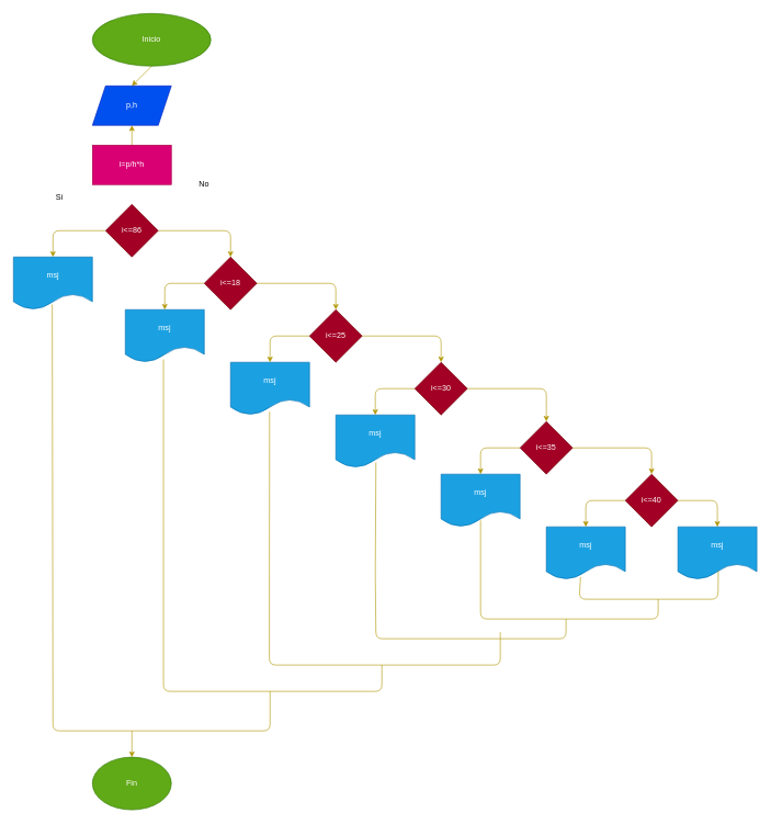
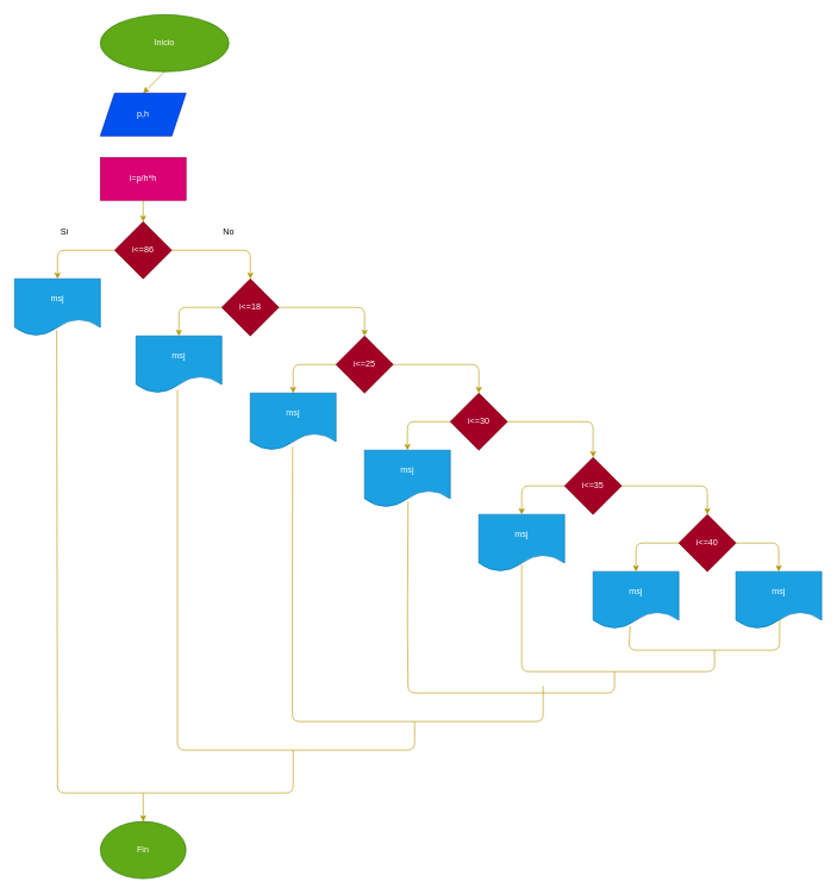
  <mxCell id="0" />
  <mxCell id="1" parent="0" />
  <mxCell id="2" style="edgeStyle=none;html=1;exitX=0.5;exitY=1;exitDx=0;exitDy=0;entryX=0.5;entryY=0;entryDx=0;entryDy=0;fillColor=#e3c800;strokeColor=#B09500;" parent="1" source="3" target="4" edge="1"><mxGeometry relative="1" as="geometry" /></mxCell>
  <mxCell id="3" value="Inicio" style="ellipse;whiteSpace=wrap;html=1;fillColor=#60a917;fontColor=#ffffff;strokeColor=#2D7600;" parent="1" vertex="1"><mxGeometry x="140" y="20" width="180" height="80" as="geometry" /></mxCell>
  <mxCell id="4" value="p,h" style="shape=parallelogram;perimeter=parallelogramPerimeter;whiteSpace=wrap;html=1;fixedSize=1;fillColor=#0050ef;fontColor=#ffffff;strokeColor=#001DBC;" parent="1" vertex="1"><mxGeometry x="140" y="130" width="120" height="60" as="geometry" /></mxCell>
  <mxCell id="5" style="edgeStyle=none;html=1;exitX=0;exitY=0.5;exitDx=0;exitDy=0;entryX=0.5;entryY=0;entryDx=0;entryDy=0;fillColor=#e3c800;strokeColor=#B09500;" parent="1" source="7" target="8" edge="1"><mxGeometry relative="1" as="geometry"><Array as="points"><mxPoint x="80" y="350" /></Array></mxGeometry></mxCell>
  <mxCell id="6" style="edgeStyle=none;html=1;exitX=1;exitY=0.5;exitDx=0;exitDy=0;entryX=0.5;entryY=0;entryDx=0;entryDy=0;fillColor=#e3c800;strokeColor=#B09500;" parent="1" source="7" target="11" edge="1"><mxGeometry relative="1" as="geometry"><Array as="points"><mxPoint x="350" y="350" /></Array></mxGeometry></mxCell>
  <mxCell id="7" value="i&amp;lt;=86" style="rhombus;whiteSpace=wrap;html=1;fillColor=#a20025;fontColor=#ffffff;strokeColor=#6F0000;" parent="1" vertex="1"><mxGeometry x="160" y="310" width="80" height="80" as="geometry" /></mxCell>
  <mxCell id="8" value="msj" style="shape=document;whiteSpace=wrap;html=1;boundedLbl=1;fillColor=#1ba1e2;fontColor=#ffffff;strokeColor=#006EAF;" parent="1" vertex="1"><mxGeometry x="20" y="390" width="120" height="80" as="geometry" /></mxCell>
  <mxCell id="9" style="edgeStyle=none;html=1;exitX=0;exitY=0.5;exitDx=0;exitDy=0;entryX=0.5;entryY=0;entryDx=0;entryDy=0;fillColor=#e3c800;strokeColor=#B09500;" parent="1" source="11" target="12" edge="1"><mxGeometry relative="1" as="geometry"><Array as="points"><mxPoint x="250" y="430" /></Array></mxGeometry></mxCell>
  <mxCell id="10" style="edgeStyle=none;html=1;exitX=1;exitY=0.5;exitDx=0;exitDy=0;entryX=0.5;entryY=0;entryDx=0;entryDy=0;fillColor=#e3c800;strokeColor=#B09500;" parent="1" source="11" target="15" edge="1"><mxGeometry relative="1" as="geometry"><Array as="points"><mxPoint x="510" y="430" /></Array></mxGeometry></mxCell>
  <mxCell id="11" value="i&amp;lt;=18" style="rhombus;whiteSpace=wrap;html=1;fillColor=#a20025;fontColor=#ffffff;strokeColor=#6F0000;" parent="1" vertex="1"><mxGeometry x="310" y="390" width="80" height="80" as="geometry" /></mxCell>
  <mxCell id="12" value="msj" style="shape=document;whiteSpace=wrap;html=1;boundedLbl=1;fillColor=#1ba1e2;fontColor=#ffffff;strokeColor=#006EAF;" parent="1" vertex="1"><mxGeometry x="190" y="470" width="120" height="80" as="geometry" /></mxCell>
  <mxCell id="13" style="edgeStyle=none;html=1;exitX=0;exitY=0.5;exitDx=0;exitDy=0;entryX=0.5;entryY=0;entryDx=0;entryDy=0;fillColor=#e3c800;strokeColor=#B09500;" parent="1" source="15" target="16" edge="1"><mxGeometry relative="1" as="geometry"><Array as="points"><mxPoint x="410" y="510" /></Array></mxGeometry></mxCell>
  <mxCell id="14" style="edgeStyle=none;html=1;exitX=1;exitY=0.5;exitDx=0;exitDy=0;entryX=0.5;entryY=0;entryDx=0;entryDy=0;fillColor=#e3c800;strokeColor=#B09500;" parent="1" source="15" target="19" edge="1"><mxGeometry relative="1" as="geometry"><Array as="points"><mxPoint x="670" y="510" /></Array></mxGeometry></mxCell>
  <mxCell id="15" value="i&amp;lt;=25" style="rhombus;whiteSpace=wrap;html=1;fillColor=#a20025;fontColor=#ffffff;strokeColor=#6F0000;" parent="1" vertex="1"><mxGeometry x="470" y="470" width="80" height="80" as="geometry" /></mxCell>
  <mxCell id="16" value="msj" style="shape=document;whiteSpace=wrap;html=1;boundedLbl=1;fillColor=#1ba1e2;fontColor=#ffffff;strokeColor=#006EAF;" parent="1" vertex="1"><mxGeometry x="350" y="550" width="120" height="80" as="geometry" /></mxCell>
  <mxCell id="17" style="edgeStyle=none;html=1;exitX=1;exitY=0.5;exitDx=0;exitDy=0;entryX=0.5;entryY=0;entryDx=0;entryDy=0;fillColor=#e3c800;strokeColor=#B09500;" parent="1" source="19" target="39" edge="1"><mxGeometry relative="1" as="geometry"><Array as="points"><mxPoint x="830" y="590" /></Array></mxGeometry></mxCell>
  <mxCell id="18" style="edgeStyle=none;html=1;exitX=0;exitY=0.5;exitDx=0;exitDy=0;entryX=0.5;entryY=0;entryDx=0;entryDy=0;fillColor=#e3c800;strokeColor=#B09500;" edge="1" parent="1" source="19" target="20"><mxGeometry relative="1" as="geometry"><Array as="points"><mxPoint x="570" y="590" /></Array></mxGeometry></mxCell>
  <mxCell id="19" value="i&amp;lt;=30" style="rhombus;whiteSpace=wrap;html=1;fillColor=#a20025;fontColor=#ffffff;strokeColor=#6F0000;" parent="1" vertex="1"><mxGeometry x="630" y="550" width="80" height="80" as="geometry" /></mxCell>
  <mxCell id="20" value="msj" style="shape=document;whiteSpace=wrap;html=1;boundedLbl=1;fillColor=#1ba1e2;fontColor=#ffffff;strokeColor=#006EAF;" parent="1" vertex="1"><mxGeometry x="510" y="630" width="120" height="80" as="geometry" /></mxCell>
  <mxCell id="21" style="edgeStyle=none;html=1;exitX=0;exitY=0.5;exitDx=0;exitDy=0;entryX=0.5;entryY=0;entryDx=0;entryDy=0;fillColor=#e3c800;strokeColor=#B09500;" edge="1" parent="1" source="23" target="24"><mxGeometry relative="1" as="geometry"><Array as="points"><mxPoint x="890" y="760" /></Array></mxGeometry></mxCell>
  <mxCell id="22" style="edgeStyle=none;html=1;exitX=1;exitY=0.5;exitDx=0;exitDy=0;entryX=0.5;entryY=0;entryDx=0;entryDy=0;fillColor=#e3c800;strokeColor=#B09500;" edge="1" parent="1" source="23" target="25"><mxGeometry relative="1" as="geometry"><Array as="points"><mxPoint x="1090" y="760" /></Array></mxGeometry></mxCell>
  <mxCell id="23" value="i&amp;lt;=40" style="rhombus;whiteSpace=wrap;html=1;fillColor=#a20025;fontColor=#ffffff;strokeColor=#6F0000;" parent="1" vertex="1"><mxGeometry x="950" y="720" width="80" height="80" as="geometry" /></mxCell>
  <mxCell id="24" value="msj" style="shape=document;whiteSpace=wrap;html=1;boundedLbl=1;fillColor=#1ba1e2;fontColor=#ffffff;strokeColor=#006EAF;" parent="1" vertex="1"><mxGeometry x="830" y="800" width="120" height="80" as="geometry" /></mxCell>
  <mxCell id="25" value="msj" style="shape=document;whiteSpace=wrap;html=1;boundedLbl=1;fillColor=#1ba1e2;fontColor=#ffffff;strokeColor=#006EAF;" parent="1" vertex="1"><mxGeometry x="1030" y="800" width="120" height="80" as="geometry" /></mxCell>
  <mxCell id="26" value="Fin" style="ellipse;whiteSpace=wrap;html=1;fillColor=#60a917;fontColor=#ffffff;strokeColor=#2D7600;" parent="1" vertex="1"><mxGeometry x="140" y="1150" width="120" height="80" as="geometry" /></mxCell>
  <mxCell id="27" value="" style="endArrow=none;html=1;exitX=0.433;exitY=0.952;exitDx=0;exitDy=0;exitPerimeter=0;entryX=0.512;entryY=0.834;entryDx=0;entryDy=0;entryPerimeter=0;fillColor=#e3c800;strokeColor=#B09500;" parent="1" source="24" target="25" edge="1"><mxGeometry width="50" height="50" relative="1" as="geometry"><mxPoint x="770" y="780" as="sourcePoint" /><mxPoint x="820" y="730" as="targetPoint" /><Array as="points"><mxPoint x="880" y="910" /><mxPoint x="1091" y="910" /></Array></mxGeometry></mxCell>
  <mxCell id="28" value="" style="endArrow=none;html=1;exitX=0.494;exitY=0.939;exitDx=0;exitDy=0;exitPerimeter=0;fillColor=#e3c800;strokeColor=#B09500;" parent="1" source="16" edge="1"><mxGeometry width="50" height="50" relative="1" as="geometry"><mxPoint x="510" y="780" as="sourcePoint" /><mxPoint x="760" y="960" as="targetPoint" /><Array as="points"><mxPoint x="409" y="860" /><mxPoint x="409" y="1010" /><mxPoint x="760" y="1010" /></Array></mxGeometry></mxCell>
  <mxCell id="29" value="" style="endArrow=none;html=1;fillColor=#e3c800;strokeColor=#B09500;entryX=0.508;entryY=0.9;entryDx=0;entryDy=0;entryPerimeter=0;" parent="1" edge="1" target="20"><mxGeometry width="50" height="50" relative="1" as="geometry"><mxPoint x="860" y="940" as="sourcePoint" /><mxPoint x="570" y="830" as="targetPoint" /><Array as="points"><mxPoint x="860" y="970" /><mxPoint x="571" y="970" /><mxPoint x="570" y="870" /></Array></mxGeometry></mxCell>
  <mxCell id="30" value="" style="endArrow=none;html=1;exitX=0.483;exitY=0.945;exitDx=0;exitDy=0;exitPerimeter=0;fillColor=#e3c800;strokeColor=#B09500;" parent="1" source="12" edge="1"><mxGeometry width="50" height="50" relative="1" as="geometry"><mxPoint x="330" y="880" as="sourcePoint" /><mxPoint x="580" y="1010" as="targetPoint" /><Array as="points"><mxPoint x="248" y="1050" /><mxPoint x="580" y="1050" /></Array></mxGeometry></mxCell>
  <mxCell id="31" value="" style="endArrow=none;html=1;exitX=0.491;exitY=0.9;exitDx=0;exitDy=0;exitPerimeter=0;fillColor=#e3c800;strokeColor=#B09500;" parent="1" source="8" edge="1"><mxGeometry width="50" height="50" relative="1" as="geometry"><mxPoint x="330" y="880" as="sourcePoint" /><mxPoint x="410" y="1050" as="targetPoint" /><Array as="points"><mxPoint x="80" y="1110" /><mxPoint x="410" y="1110" /></Array></mxGeometry></mxCell>
  <mxCell id="32" value="" style="endArrow=classic;html=1;entryX=0.5;entryY=0;entryDx=0;entryDy=0;fillColor=#e3c800;strokeColor=#B09500;" parent="1" target="26" edge="1"><mxGeometry width="50" height="50" relative="1" as="geometry"><mxPoint x="200" y="1110" as="sourcePoint" /><mxPoint x="380" y="830" as="targetPoint" /></mxGeometry></mxCell>
- <mxCell id="33" value="Si" style="text;html=1;strokeColor=none;fillColor=none;align=center;verticalAlign=middle;whiteSpace=wrap;rounded=0;" parent="1" vertex="1"><mxGeometry x="60" y="285" width="60" height="30" as="geometry" /></mxCell>
- <mxCell id="34" value="No" style="text;html=1;strokeColor=none;fillColor=none;align=center;verticalAlign=middle;whiteSpace=wrap;rounded=0;" parent="1" vertex="1"><mxGeometry x="280" y="265" width="60" height="30" as="geometry" /></mxCell>
- <mxCell id="35" style="edgeStyle=none;html=1;exitX=0.5;exitY=1;exitDx=0;exitDy=0;fillColor=#e3c800;strokeColor=#B09500;" edge="1" parent="1" source="36" target="4"><mxGeometry relative="1" as="geometry" /></mxCell>
+ <mxCell id="33" value="Si" style="text;html=1;strokeColor=none;fillColor=none;align=center;verticalAlign=middle;whiteSpace=wrap;rounded=0;" parent="1" vertex="1"><mxGeometry x="60" y="310" width="60" height="30" as="geometry" /></mxCell>
+ <mxCell id="34" value="No" style="text;html=1;strokeColor=none;fillColor=none;align=center;verticalAlign=middle;whiteSpace=wrap;rounded=0;" parent="1" vertex="1"><mxGeometry x="290" y="310" width="60" height="30" as="geometry" /></mxCell>
+ <mxCell id="35" style="edgeStyle=none;html=1;exitX=0.5;exitY=1;exitDx=0;exitDy=0;entryX=0.5;entryY=0;entryDx=0;entryDy=0;fillColor=#e3c800;strokeColor=#B09500;" edge="1" parent="1" source="36" target="7"><mxGeometry relative="1" as="geometry" /></mxCell>
  <mxCell id="36" value="i=p/h*h" style="rounded=0;whiteSpace=wrap;html=1;fillColor=#d80073;fontColor=#ffffff;strokeColor=#A50040;" vertex="1" parent="1"><mxGeometry x="140" y="220" width="120" height="60" as="geometry" /></mxCell>
  <mxCell id="37" style="edgeStyle=none;html=1;exitX=0;exitY=0.5;exitDx=0;exitDy=0;entryX=0.5;entryY=0;entryDx=0;entryDy=0;fillColor=#e3c800;strokeColor=#B09500;" edge="1" parent="1" source="39" target="40"><mxGeometry relative="1" as="geometry"><Array as="points"><mxPoint x="730" y="680" /></Array></mxGeometry></mxCell>
  <mxCell id="38" style="edgeStyle=none;html=1;exitX=1;exitY=0.5;exitDx=0;exitDy=0;entryX=0.5;entryY=0;entryDx=0;entryDy=0;fillColor=#e3c800;strokeColor=#B09500;" edge="1" parent="1" source="39" target="23"><mxGeometry relative="1" as="geometry"><Array as="points"><mxPoint x="990" y="680" /></Array></mxGeometry></mxCell>
  <mxCell id="39" value="i&amp;lt;=35" style="rhombus;whiteSpace=wrap;html=1;fillColor=#a20025;fontColor=#ffffff;strokeColor=#6F0000;" vertex="1" parent="1"><mxGeometry x="790" y="640" width="80" height="80" as="geometry" /></mxCell>
  <mxCell id="40" value="msj" style="shape=document;whiteSpace=wrap;html=1;boundedLbl=1;fillColor=#1ba1e2;fontColor=#ffffff;strokeColor=#006EAF;" vertex="1" parent="1"><mxGeometry x="670" y="720" width="120" height="80" as="geometry" /></mxCell>
  <mxCell id="41" value="" style="endArrow=none;html=1;fillColor=#e3c800;strokeColor=#B09500;" edge="1" parent="1"><mxGeometry width="50" height="50" relative="1" as="geometry"><mxPoint x="730" y="790" as="sourcePoint" /><mxPoint x="1000" y="910" as="targetPoint" /><Array as="points"><mxPoint x="730" y="940" /><mxPoint x="1000" y="940" /></Array></mxGeometry></mxCell>
